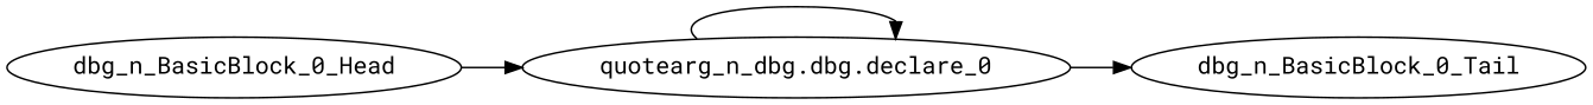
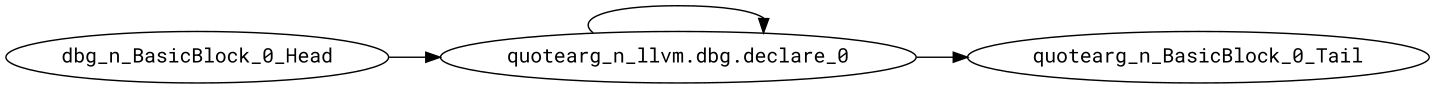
  digraph {
    fontname="Roboto Mono"
    rankdir=LR
    node [fontname="Roboto Mono"]
    edge [fontname="Roboto Mono"]
    n1 [label=dbg_n_BasicBlock_0_Head]
-   "quotearg_n_llvm.dbg.declare_0" [label="quotearg_n_dbg.dbg.declare_0"]
-   quotearg_n_BasicBlock_0_Tail [label=dbg_n_BasicBlock_0_Tail]
+   "quotearg_n_llvm.dbg.declare_0"
+   quotearg_n_BasicBlock_0_Tail
    n1 -> "quotearg_n_llvm.dbg.declare_0"
    "quotearg_n_llvm.dbg.declare_0" -> "quotearg_n_llvm.dbg.declare_0"
    "quotearg_n_llvm.dbg.declare_0" -> quotearg_n_BasicBlock_0_Tail
  }
